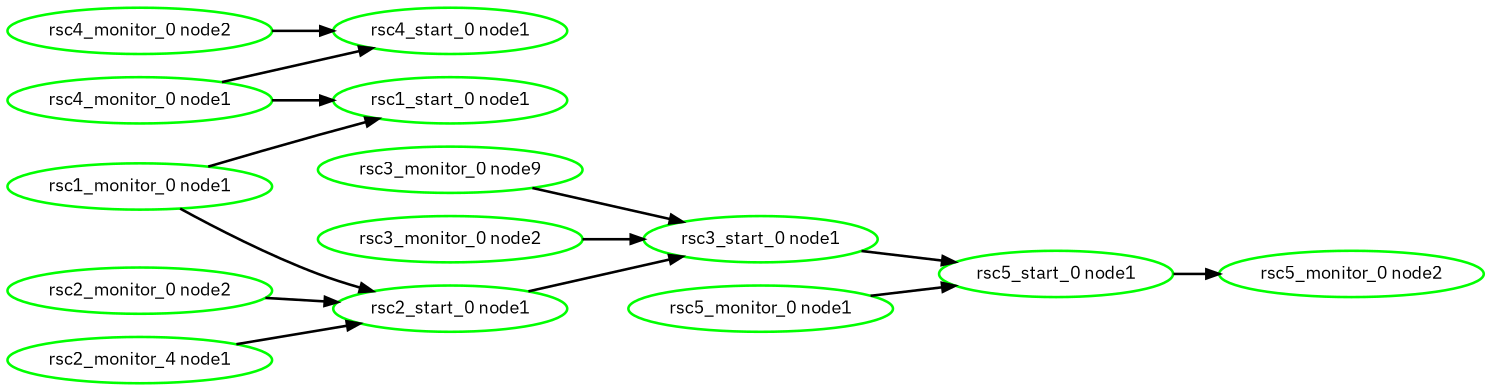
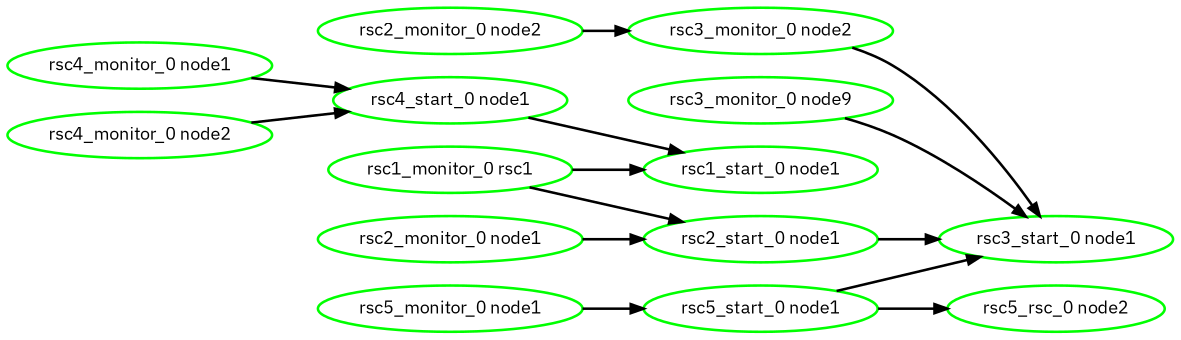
  digraph {
    fontname="IBM Plex Sans"
    rankdir=LR
    node [color=green fontcolor=black fontname="IBM Plex Sans" style=bold]
    edge [fontname="IBM Plex Sans" style=bold]
-   "rsc1_monitor_0 node1"
+   "rsc1_monitor_0 node1" [label="rsc1_monitor_0 rsc1"]
    "rsc1_start_0 node1"
    "rsc2_start_0 node1"
    "rsc3_start_0 node1"
    "rsc5_start_0 node1"
-   "rsc2_monitor_0 node1" [label="rsc2_monitor_4 node1"]
+   "rsc2_monitor_0 node1"
    "rsc2_monitor_0 node2"
-   "rsc5_monitor_0 node2"
+   "rsc5_monitor_0 node2" [label="rsc5_rsc_0 node2"]
    n9 [label="rsc3_monitor_0 node9"]
    "rsc3_monitor_0 node2"
    "rsc4_monitor_0 node1"
    "rsc4_start_0 node1"
    "rsc4_monitor_0 node2"
    "rsc5_monitor_0 node1"
    "rsc1_monitor_0 node1" -> "rsc1_start_0 node1"
    "rsc1_monitor_0 node1" -> "rsc2_start_0 node1"
    "rsc2_start_0 node1" -> "rsc3_start_0 node1"
-   "rsc3_start_0 node1" -> "rsc5_start_0 node1"
+   "rsc5_start_0 node1" -> "rsc3_start_0 node1"
    "rsc5_start_0 node1" -> "rsc5_monitor_0 node2"
    "rsc2_monitor_0 node1" -> "rsc2_start_0 node1"
-   "rsc2_monitor_0 node2" -> "rsc2_start_0 node1"
+   "rsc2_monitor_0 node2" -> "rsc3_monitor_0 node2"
    n9 -> "rsc3_start_0 node1"
    "rsc3_monitor_0 node2" -> "rsc3_start_0 node1"
    "rsc4_monitor_0 node1" -> "rsc4_start_0 node1"
-   "rsc4_monitor_0 node1" -> "rsc1_start_0 node1"
+   "rsc4_start_0 node1" -> "rsc1_start_0 node1"
    "rsc4_monitor_0 node2" -> "rsc4_start_0 node1"
    "rsc5_monitor_0 node1" -> "rsc5_start_0 node1"
  }
